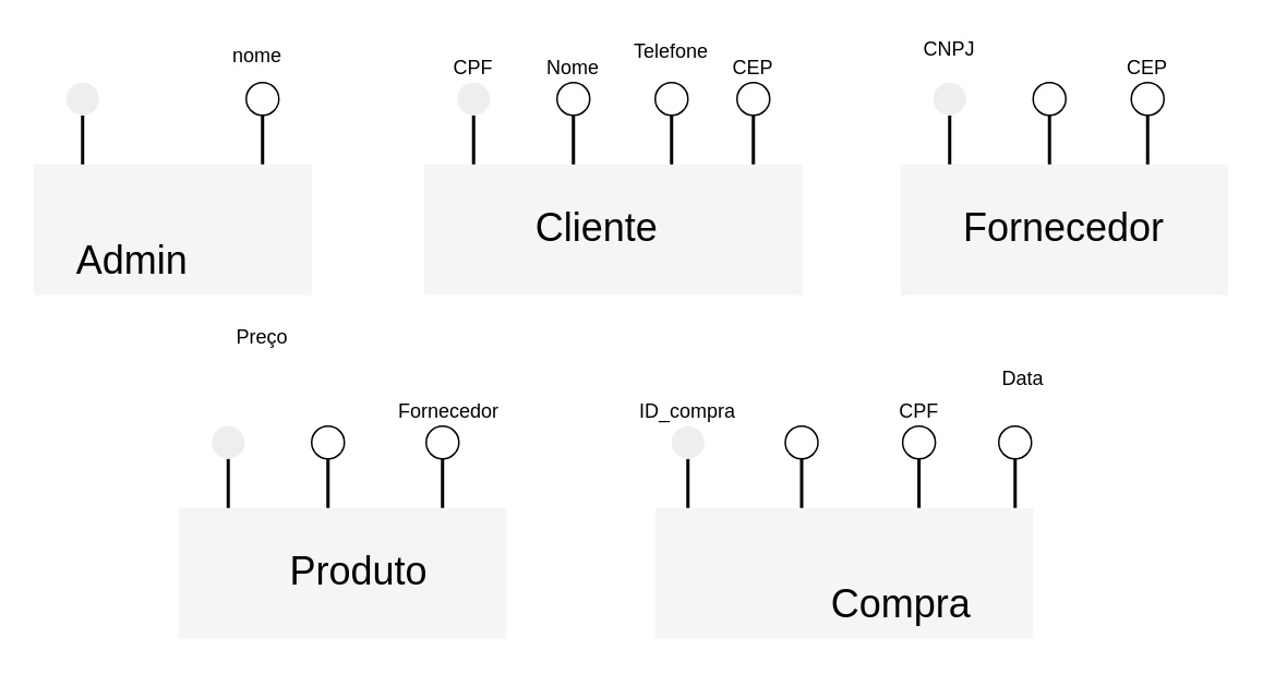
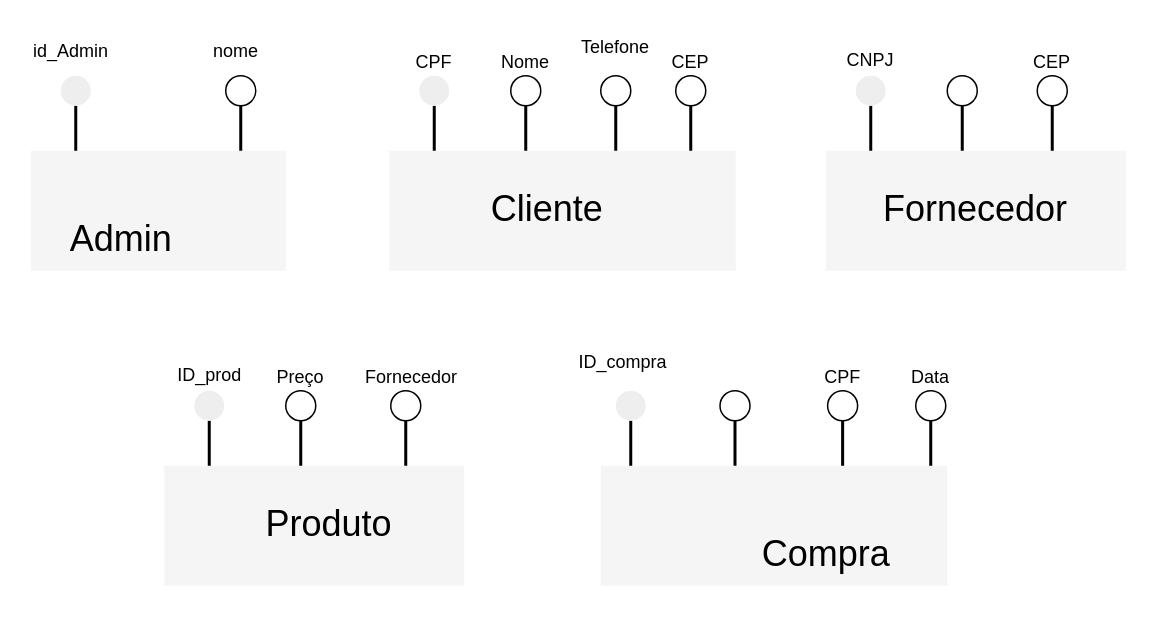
  <mxCell id="0" />
  <mxCell id="1" parent="0" />
  <mxCell id="2" value="" style="rounded=0;whiteSpace=wrap;html=1;fontStyle=1;fillColor=#f5f5f5;fontColor=#333333;strokeColor=none;" parent="1" vertex="1"><mxGeometry x="20" y="100" width="170" height="80" as="geometry" /></mxCell>
  <mxCell id="3" value="" style="endArrow=none;html=1;targetPerimeterSpacing=0;endSize=6;strokeWidth=2;" parent="1" edge="1"><mxGeometry width="50" height="50" relative="1" as="geometry"><mxPoint x="50" y="100" as="sourcePoint" /><mxPoint x="50" y="70" as="targetPoint" /></mxGeometry></mxCell>
  <mxCell id="4" value="" style="ellipse;whiteSpace=wrap;html=1;aspect=fixed;fillColor=#eeeeee;strokeColor=none;" parent="1" vertex="1"><mxGeometry x="40" y="50" width="20" height="20" as="geometry" /></mxCell>
  <mxCell id="5" value="" style="endArrow=none;html=1;targetPerimeterSpacing=0;endSize=6;strokeWidth=2;" parent="1" edge="1"><mxGeometry width="50" height="50" relative="1" as="geometry"><mxPoint x="160" y="100" as="sourcePoint" /><mxPoint x="160" y="70" as="targetPoint" /></mxGeometry></mxCell>
+ <mxCell id="6" value="id_Admin" style="text;whiteSpace=wrap;html=1;" parent="1" vertex="1"><mxGeometry x="20" y="20" width="60" height="30" as="geometry" /></mxCell>
  <mxCell id="7" value="" style="ellipse;whiteSpace=wrap;html=1;aspect=fixed;fillColor=none;" parent="1" vertex="1"><mxGeometry x="150" y="50" width="20" height="20" as="geometry" /></mxCell>
  <mxCell id="8" value="nome" style="text;whiteSpace=wrap;html=1;" parent="1" vertex="1"><mxGeometry x="140" y="20" width="40" height="30" as="geometry" /></mxCell>
  <mxCell id="9" value="&lt;p style=&quot;line-height: 0%;&quot;&gt;&lt;font style=&quot;font-size: 24px;&quot; color=&quot;#000000&quot;&gt;Admin&lt;/font&gt;&lt;/p&gt;" style="text;whiteSpace=wrap;html=1;align=center;verticalAlign=middle;" parent="1" vertex="1"><mxGeometry x="42.5" y="145" width="75" height="30" as="geometry" /></mxCell>
  <mxCell id="10" value="" style="rounded=0;whiteSpace=wrap;html=1;fontStyle=1;fillColor=#f5f5f5;fontColor=#333333;strokeColor=none;" parent="1" vertex="1"><mxGeometry x="259" y="100" width="231" height="80" as="geometry" /></mxCell>
  <mxCell id="11" value="" style="endArrow=none;html=1;targetPerimeterSpacing=0;endSize=6;strokeWidth=2;" parent="1" edge="1"><mxGeometry width="50" height="50" relative="1" as="geometry"><mxPoint x="289" y="100" as="sourcePoint" /><mxPoint x="289" y="70" as="targetPoint" /></mxGeometry></mxCell>
  <mxCell id="12" value="" style="ellipse;whiteSpace=wrap;html=1;aspect=fixed;fillColor=#eeeeee;strokeColor=none;" parent="1" vertex="1"><mxGeometry x="279" y="50" width="20" height="20" as="geometry" /></mxCell>
  <mxCell id="13" value="" style="endArrow=none;html=1;targetPerimeterSpacing=0;endSize=6;strokeWidth=2;" parent="1" edge="1"><mxGeometry width="50" height="50" relative="1" as="geometry"><mxPoint x="460" y="100" as="sourcePoint" /><mxPoint x="460" y="70" as="targetPoint" /></mxGeometry></mxCell>
  <mxCell id="14" value="" style="ellipse;whiteSpace=wrap;html=1;aspect=fixed;fillColor=none;" parent="1" vertex="1"><mxGeometry x="450" y="50" width="20" height="20" as="geometry" /></mxCell>
  <mxCell id="15" value="&lt;p style=&quot;line-height: 0%;&quot;&gt;CEP&lt;/p&gt;" style="text;whiteSpace=wrap;html=1;align=center;verticalAlign=middle;" parent="1" vertex="1"><mxGeometry x="440" y="30" width="40" height="20" as="geometry" /></mxCell>
  <mxCell id="16" value="&lt;p style=&quot;line-height: 0%;&quot;&gt;&lt;font style=&quot;font-size: 24px;&quot; color=&quot;#000000&quot;&gt;Cliente&lt;/font&gt;&lt;/p&gt;" style="text;whiteSpace=wrap;html=1;align=center;verticalAlign=middle;" parent="1" vertex="1"><mxGeometry x="327" y="125" width="75" height="30" as="geometry" /></mxCell>
  <mxCell id="17" value="" style="endArrow=none;html=1;targetPerimeterSpacing=0;endSize=6;strokeWidth=2;" parent="1" edge="1"><mxGeometry width="50" height="50" relative="1" as="geometry"><mxPoint x="410" y="100" as="sourcePoint" /><mxPoint x="410" y="70" as="targetPoint" /></mxGeometry></mxCell>
  <mxCell id="18" value="" style="ellipse;whiteSpace=wrap;html=1;aspect=fixed;fillColor=none;" parent="1" vertex="1"><mxGeometry x="400" y="50" width="20" height="20" as="geometry" /></mxCell>
  <mxCell id="19" value="&lt;p style=&quot;line-height: 0%;&quot;&gt;Telefone&lt;/p&gt;" style="text;whiteSpace=wrap;html=1;align=center;verticalAlign=middle;" parent="1" vertex="1"><mxGeometry x="390" y="20" width="40" height="20" as="geometry" /></mxCell>
  <mxCell id="20" value="" style="endArrow=none;html=1;targetPerimeterSpacing=0;endSize=6;strokeWidth=2;" parent="1" edge="1"><mxGeometry width="50" height="50" relative="1" as="geometry"><mxPoint x="350" y="100" as="sourcePoint" /><mxPoint x="350" y="70" as="targetPoint" /></mxGeometry></mxCell>
  <mxCell id="21" value="" style="ellipse;whiteSpace=wrap;html=1;aspect=fixed;fillColor=none;" parent="1" vertex="1"><mxGeometry x="340" y="50" width="20" height="20" as="geometry" /></mxCell>
  <mxCell id="22" value="&lt;p style=&quot;line-height: 0%;&quot;&gt;Nome&lt;/p&gt;" style="text;whiteSpace=wrap;html=1;align=center;verticalAlign=middle;" parent="1" vertex="1"><mxGeometry x="330" y="30" width="40" height="20" as="geometry" /></mxCell>
  <mxCell id="23" value="&lt;p style=&quot;line-height: 0%;&quot;&gt;CPF&lt;/p&gt;" style="text;whiteSpace=wrap;html=1;align=center;verticalAlign=middle;" parent="1" vertex="1"><mxGeometry x="269" y="30" width="40" height="20" as="geometry" /></mxCell>
  <mxCell id="24" value="" style="rounded=0;whiteSpace=wrap;html=1;fontStyle=1;fillColor=#f5f5f5;fontColor=#333333;strokeColor=none;" parent="1" vertex="1"><mxGeometry x="550" y="100" width="200" height="80" as="geometry" /></mxCell>
  <mxCell id="25" value="" style="endArrow=none;html=1;targetPerimeterSpacing=0;endSize=6;strokeWidth=2;" parent="1" edge="1"><mxGeometry width="50" height="50" relative="1" as="geometry"><mxPoint x="580" y="100" as="sourcePoint" /><mxPoint x="580" y="70" as="targetPoint" /></mxGeometry></mxCell>
  <mxCell id="26" value="" style="ellipse;whiteSpace=wrap;html=1;aspect=fixed;fillColor=#eeeeee;strokeColor=none;" parent="1" vertex="1"><mxGeometry x="570" y="50" width="20" height="20" as="geometry" /></mxCell>
  <mxCell id="27" value="&lt;p style=&quot;line-height: 0%;&quot;&gt;&lt;font style=&quot;font-size: 24px;&quot; color=&quot;#000000&quot;&gt;Fornecedor&lt;/font&gt;&lt;/p&gt;" style="text;whiteSpace=wrap;html=1;align=center;verticalAlign=middle;" parent="1" vertex="1"><mxGeometry x="581.25" y="125" width="137.5" height="30" as="geometry" /></mxCell>
  <mxCell id="28" value="" style="endArrow=none;html=1;targetPerimeterSpacing=0;endSize=6;strokeWidth=2;" parent="1" edge="1"><mxGeometry width="50" height="50" relative="1" as="geometry"><mxPoint x="701" y="100" as="sourcePoint" /><mxPoint x="701" y="70" as="targetPoint" /></mxGeometry></mxCell>
  <mxCell id="29" value="" style="ellipse;whiteSpace=wrap;html=1;aspect=fixed;fillColor=none;" parent="1" vertex="1"><mxGeometry x="691" y="50" width="20" height="20" as="geometry" /></mxCell>
  <mxCell id="30" value="&lt;p style=&quot;line-height: 0%;&quot;&gt;CEP&lt;/p&gt;" style="text;whiteSpace=wrap;html=1;align=center;verticalAlign=middle;" parent="1" vertex="1"><mxGeometry x="681" y="30" width="40" height="20" as="geometry" /></mxCell>
  <mxCell id="31" value="" style="endArrow=none;html=1;targetPerimeterSpacing=0;endSize=6;strokeWidth=2;" parent="1" edge="1"><mxGeometry width="50" height="50" relative="1" as="geometry"><mxPoint x="641" y="100" as="sourcePoint" /><mxPoint x="641" y="70" as="targetPoint" /></mxGeometry></mxCell>
  <mxCell id="32" value="" style="ellipse;whiteSpace=wrap;html=1;aspect=fixed;fillColor=none;" parent="1" vertex="1"><mxGeometry x="631" y="50" width="20" height="20" as="geometry" /></mxCell>
- <mxCell id="33" value="CNPJ" style="text;whiteSpace=wrap;html=1;align=center;verticalAlign=middle;" parent="1" vertex="1"><mxGeometry x="560" y="20" width="40" height="20" as="geometry" /></mxCell>
+ <mxCell id="33" value="CNPJ" style="text;whiteSpace=wrap;html=1;align=center;verticalAlign=middle;" parent="1" vertex="1"><mxGeometry x="560" y="30" width="40" height="20" as="geometry" /></mxCell>
  <mxCell id="34" value="" style="rounded=0;whiteSpace=wrap;html=1;fontStyle=1;fillColor=#f5f5f5;fontColor=#333333;strokeColor=none;" parent="1" vertex="1"><mxGeometry x="400" y="310" width="231" height="80" as="geometry" /></mxCell>
  <mxCell id="35" value="" style="endArrow=none;html=1;targetPerimeterSpacing=0;endSize=6;strokeWidth=2;" parent="1" edge="1"><mxGeometry width="50" height="50" relative="1" as="geometry"><mxPoint x="420" y="310" as="sourcePoint" /><mxPoint x="420" y="280" as="targetPoint" /></mxGeometry></mxCell>
  <mxCell id="36" value="" style="ellipse;whiteSpace=wrap;html=1;aspect=fixed;fillColor=#eeeeee;strokeColor=none;" parent="1" vertex="1"><mxGeometry x="410" y="260" width="20" height="20" as="geometry" /></mxCell>
  <mxCell id="37" value="" style="endArrow=none;html=1;targetPerimeterSpacing=0;endSize=6;strokeWidth=2;" parent="1" edge="1"><mxGeometry width="50" height="50" relative="1" as="geometry"><mxPoint x="620" y="310" as="sourcePoint" /><mxPoint x="620" y="280" as="targetPoint" /></mxGeometry></mxCell>
  <mxCell id="38" value="" style="ellipse;whiteSpace=wrap;html=1;aspect=fixed;fillColor=none;" parent="1" vertex="1"><mxGeometry x="610" y="260" width="20" height="20" as="geometry" /></mxCell>
- <mxCell id="39" value="&lt;p style=&quot;line-height: 0%;&quot;&gt;Data&lt;/p&gt;" style="text;whiteSpace=wrap;html=1;align=center;verticalAlign=middle;" parent="1" vertex="1"><mxGeometry x="605" y="220" width="40" height="20" as="geometry" /></mxCell>
+ <mxCell id="39" value="&lt;p style=&quot;line-height: 0%;&quot;&gt;Data&lt;/p&gt;" style="text;whiteSpace=wrap;html=1;align=center;verticalAlign=middle;" parent="1" vertex="1"><mxGeometry x="600" y="240" width="40" height="20" as="geometry" /></mxCell>
  <mxCell id="40" value="&lt;p style=&quot;line-height: 0%;&quot;&gt;&lt;font style=&quot;font-size: 24px;&quot; color=&quot;#000000&quot;&gt;Compra&lt;/font&gt;&lt;/p&gt;" style="text;whiteSpace=wrap;html=1;align=center;verticalAlign=middle;" parent="1" vertex="1"><mxGeometry x="513" y="355" width="75" height="30" as="geometry" /></mxCell>
  <mxCell id="41" value="" style="endArrow=none;html=1;targetPerimeterSpacing=0;endSize=6;strokeWidth=2;" parent="1" edge="1"><mxGeometry width="50" height="50" relative="1" as="geometry"><mxPoint x="561.25" y="310" as="sourcePoint" /><mxPoint x="561.25" y="280" as="targetPoint" /></mxGeometry></mxCell>
  <mxCell id="42" value="" style="ellipse;whiteSpace=wrap;html=1;aspect=fixed;fillColor=none;" parent="1" vertex="1"><mxGeometry x="551.25" y="260" width="20" height="20" as="geometry" /></mxCell>
  <mxCell id="43" value="&lt;p style=&quot;line-height: 0%;&quot;&gt;CPF&lt;/p&gt;" style="text;whiteSpace=wrap;html=1;align=center;verticalAlign=middle;" parent="1" vertex="1"><mxGeometry x="531.88" y="240" width="58.75" height="20" as="geometry" /></mxCell>
  <mxCell id="44" value="" style="endArrow=none;html=1;targetPerimeterSpacing=0;endSize=6;strokeWidth=2;" parent="1" edge="1"><mxGeometry width="50" height="50" relative="1" as="geometry"><mxPoint x="489.5" y="310" as="sourcePoint" /><mxPoint x="489.5" y="280" as="targetPoint" /></mxGeometry></mxCell>
  <mxCell id="45" value="" style="ellipse;whiteSpace=wrap;html=1;aspect=fixed;fillColor=none;" parent="1" vertex="1"><mxGeometry x="479.5" y="260" width="20" height="20" as="geometry" /></mxCell>
- <mxCell id="46" value="&lt;p style=&quot;line-height: 0%;&quot;&gt;ID_compra&lt;/p&gt;" style="text;whiteSpace=wrap;html=1;align=center;verticalAlign=middle;" parent="1" vertex="1"><mxGeometry x="390" y="240" width="60" height="20" as="geometry" /></mxCell>
+ <mxCell id="46" value="&lt;p style=&quot;line-height: 0%;&quot;&gt;ID_compra&lt;/p&gt;" style="text;whiteSpace=wrap;html=1;align=center;verticalAlign=middle;" parent="1" vertex="1"><mxGeometry x="385" y="230" width="60" height="20" as="geometry" /></mxCell>
  <mxCell id="47" value="" style="rounded=0;whiteSpace=wrap;html=1;fontStyle=1;fillColor=#f5f5f5;fontColor=#333333;strokeColor=none;" parent="1" vertex="1"><mxGeometry x="109" y="310" width="200" height="80" as="geometry" /></mxCell>
  <mxCell id="48" value="" style="endArrow=none;html=1;targetPerimeterSpacing=0;endSize=6;strokeWidth=2;" parent="1" edge="1"><mxGeometry width="50" height="50" relative="1" as="geometry"><mxPoint x="139" y="310" as="sourcePoint" /><mxPoint x="139" y="280" as="targetPoint" /></mxGeometry></mxCell>
  <mxCell id="49" value="" style="ellipse;whiteSpace=wrap;html=1;aspect=fixed;fillColor=#eeeeee;strokeColor=none;" parent="1" vertex="1"><mxGeometry x="129" y="260" width="20" height="20" as="geometry" /></mxCell>
  <mxCell id="50" value="&lt;p style=&quot;line-height: 0%;&quot;&gt;&lt;font style=&quot;font-size: 24px;&quot; color=&quot;#000000&quot;&gt;Produto&lt;/font&gt;&lt;/p&gt;" style="text;whiteSpace=wrap;html=1;align=center;verticalAlign=middle;" parent="1" vertex="1"><mxGeometry x="150.25" y="335" width="137.5" height="30" as="geometry" /></mxCell>
  <mxCell id="51" value="" style="endArrow=none;html=1;targetPerimeterSpacing=0;endSize=6;strokeWidth=2;" parent="1" edge="1"><mxGeometry width="50" height="50" relative="1" as="geometry"><mxPoint x="270" y="310" as="sourcePoint" /><mxPoint x="270" y="280" as="targetPoint" /></mxGeometry></mxCell>
  <mxCell id="52" value="" style="ellipse;whiteSpace=wrap;html=1;aspect=fixed;fillColor=none;" parent="1" vertex="1"><mxGeometry x="260" y="260" width="20" height="20" as="geometry" /></mxCell>
  <mxCell id="53" value="&lt;p style=&quot;line-height: 0%;&quot;&gt;Fornecedor&lt;/p&gt;" style="text;whiteSpace=wrap;html=1;align=center;verticalAlign=middle;" parent="1" vertex="1"><mxGeometry x="239" y="240" width="70" height="20" as="geometry" /></mxCell>
  <mxCell id="54" value="" style="endArrow=none;html=1;targetPerimeterSpacing=0;endSize=6;strokeWidth=2;" parent="1" edge="1"><mxGeometry width="50" height="50" relative="1" as="geometry"><mxPoint x="200" y="310" as="sourcePoint" /><mxPoint x="200" y="280" as="targetPoint" /></mxGeometry></mxCell>
  <mxCell id="55" value="" style="ellipse;whiteSpace=wrap;html=1;aspect=fixed;fillColor=none;" parent="1" vertex="1"><mxGeometry x="190" y="260" width="20" height="20" as="geometry" /></mxCell>
- <mxCell id="56" value="&lt;p style=&quot;line-height: 0%;&quot;&gt;Preço&lt;/p&gt;" style="text;whiteSpace=wrap;html=1;align=center;verticalAlign=middle;" parent="1" vertex="1"><mxGeometry x="140" y="195" width="40" height="20" as="geometry" /></mxCell>
+ <mxCell id="56" value="&lt;p style=&quot;line-height: 0%;&quot;&gt;Preço&lt;/p&gt;" style="text;whiteSpace=wrap;html=1;align=center;verticalAlign=middle;" parent="1" vertex="1"><mxGeometry x="180" y="240" width="40" height="20" as="geometry" /></mxCell>
+ <mxCell id="57" value="ID_prod" style="text;whiteSpace=wrap;html=1;align=center;verticalAlign=middle;" parent="1" vertex="1"><mxGeometry x="108.5" y="240" width="61" height="20" as="geometry" /></mxCell>
